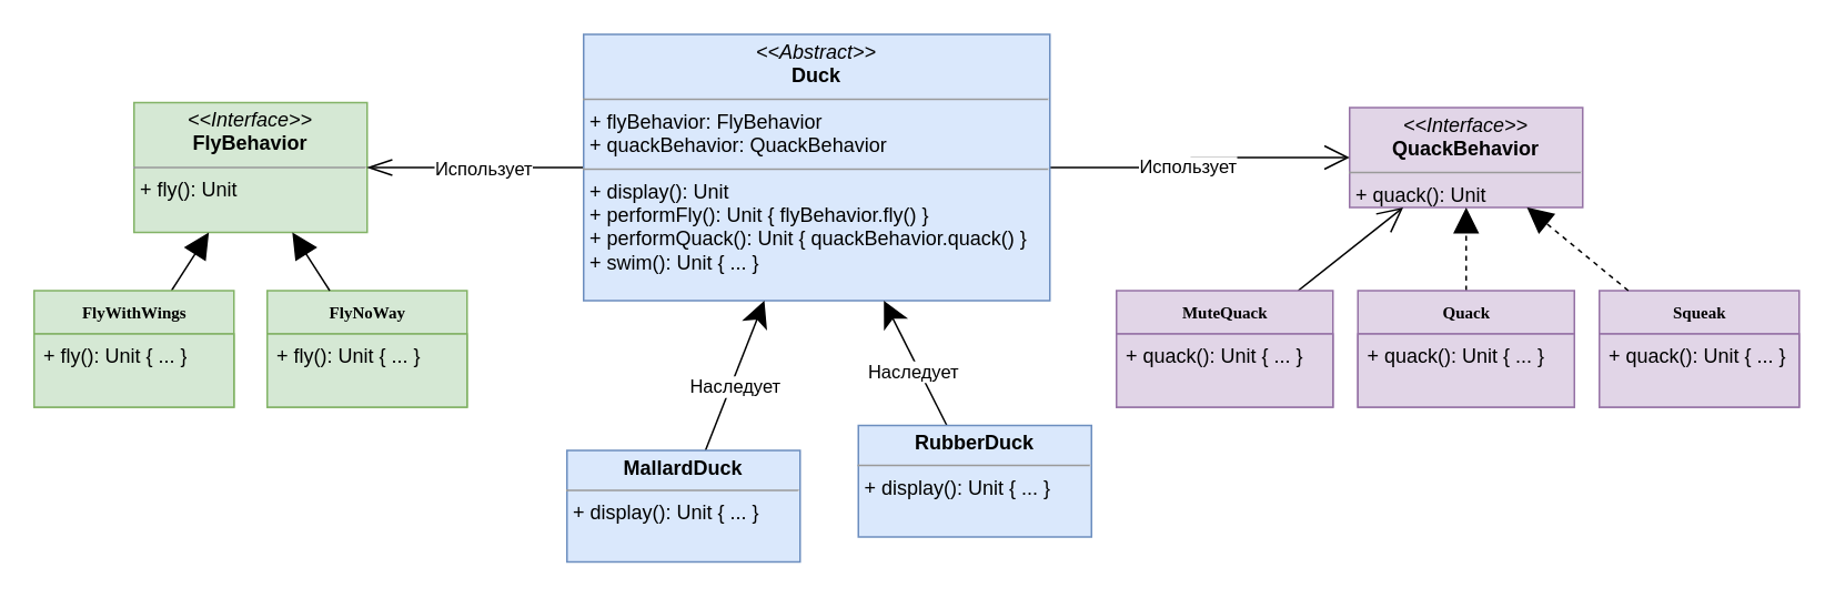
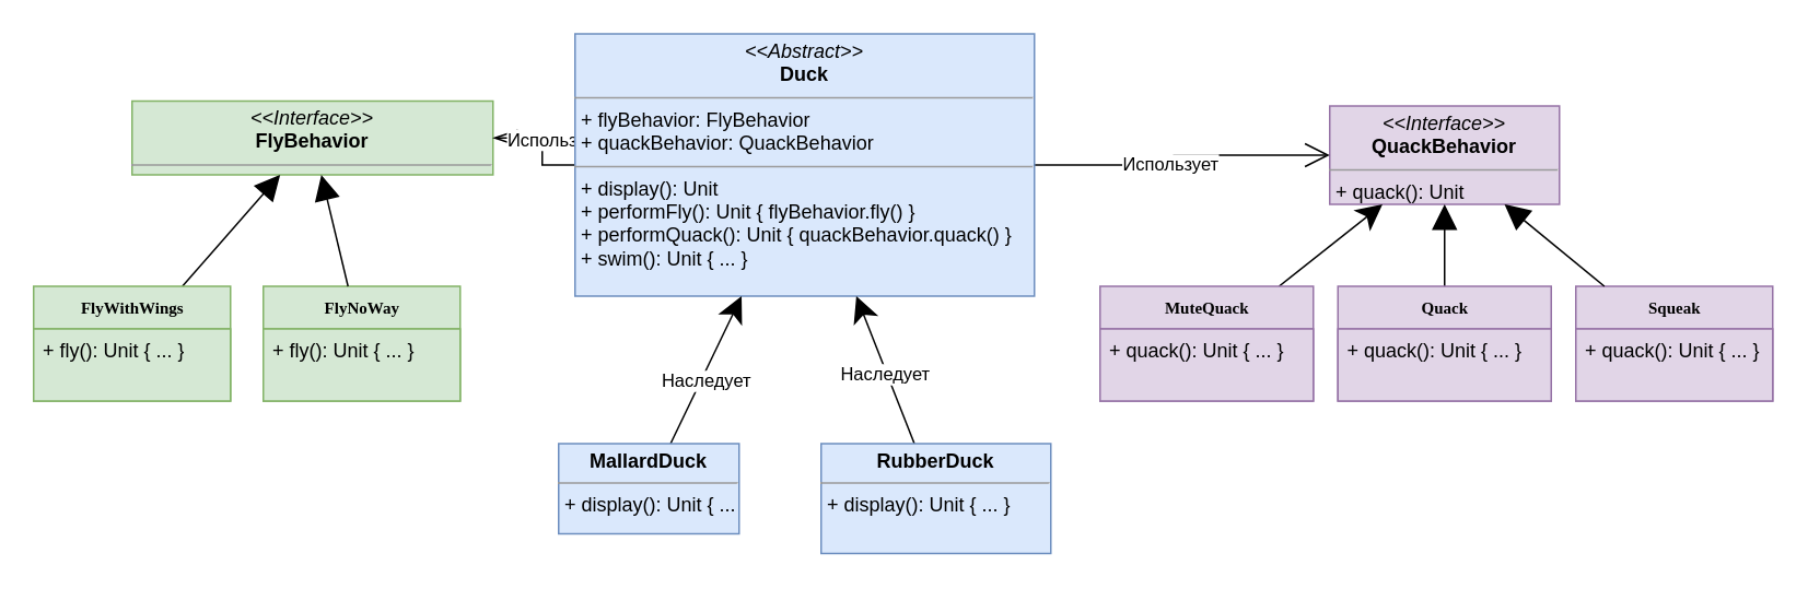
  <mxCell id="0" />
  <mxCell id="1" parent="0" />
- <mxCell id="2" value="&lt;p style=&quot;margin:0px;margin-top:4px;text-align:center;&quot;&gt;&lt;i&gt;&amp;lt;&amp;lt;Interface&amp;gt;&amp;gt;&lt;/i&gt;&lt;br&gt;&lt;b&gt;FlyBehavior&lt;/b&gt;&lt;/p&gt;&lt;hr size=&quot;1&quot;&gt;&lt;p style=&quot;margin:0px;margin-left:4px;&quot;&gt;&lt;/p&gt;&lt;p style=&quot;margin:0px;margin-left:4px;&quot;&gt;+ fly(): Unit&lt;br&gt;&lt;/p&gt;" style="verticalAlign=top;align=left;overflow=fill;fontSize=12;fontFamily=Helvetica;html=1;rounded=0;shadow=0;comic=0;labelBackgroundColor=none;strokeWidth=1;fillColor=#d5e8d4;strokeColor=#82b366;" vertex="1" parent="1"><mxGeometry x="80" y="61" width="140" height="78" as="geometry" /></mxCell>
+ <mxCell id="2" value="&lt;p style=&quot;margin:0px;margin-top:4px;text-align:center;&quot;&gt;&lt;i&gt;&amp;lt;&amp;lt;Interface&amp;gt;&amp;gt;&lt;/i&gt;&lt;br&gt;&lt;b&gt;FlyBehavior&lt;/b&gt;&lt;/p&gt;&lt;hr size=&quot;1&quot;&gt;&lt;p style=&quot;margin:0px;margin-left:4px;&quot;&gt;&lt;/p&gt;&lt;p style=&quot;margin:0px;margin-left:4px;&quot;&gt;+ fly(): Unit&lt;br&gt;&lt;/p&gt;" style="verticalAlign=top;align=left;overflow=fill;fontSize=12;fontFamily=Helvetica;html=1;rounded=0;shadow=0;comic=0;labelBackgroundColor=none;strokeWidth=1;fillColor=#d5e8d4;strokeColor=#82b366;" vertex="1" parent="1"><mxGeometry x="80" y="61" width="220" height="45" as="geometry" /></mxCell>
  <mxCell id="3" style="rounded=1;orthogonalLoop=1;jettySize=auto;html=1;endArrow=block;endFill=1;endSize=13;" edge="1" parent="1" source="4" target="2"><mxGeometry relative="1" as="geometry"><mxPoint x="103" y="304" as="targetPoint" /></mxGeometry></mxCell>
  <mxCell id="4" value="&lt;b&gt;FlyWithWings&lt;/b&gt;" style="swimlane;html=1;fontStyle=0;childLayout=stackLayout;horizontal=1;startSize=26;fillColor=#d5e8d4;horizontalStack=0;resizeParent=1;resizeLast=0;collapsible=1;marginBottom=0;swimlaneFillColor=#ffffff;rounded=0;shadow=0;comic=0;labelBackgroundColor=none;strokeWidth=1;fontFamily=Verdana;fontSize=10;align=center;strokeColor=#82b366;" vertex="1" parent="1"><mxGeometry x="20" y="174" width="120" height="70" as="geometry"><mxRectangle x="1080" y="825" width="90" height="30" as="alternateBounds" /></mxGeometry></mxCell>
  <mxCell id="5" value="&lt;span style=&quot;text-wrap: nowrap;&quot;&gt;+ fly(): Unit { ... }&lt;br&gt;&lt;/span&gt;" style="text;html=1;strokeColor=#82b366;fillColor=#d5e8d4;align=left;verticalAlign=top;spacingLeft=4;spacingRight=4;whiteSpace=wrap;overflow=hidden;rotatable=0;points=[[0,0.5],[1,0.5]];portConstraint=eastwest;" vertex="1" parent="4"><mxGeometry y="26" width="120" height="44" as="geometry" /></mxCell>
  <mxCell id="6" value="&lt;b&gt;FlyNoWay&lt;/b&gt;" style="swimlane;html=1;fontStyle=0;childLayout=stackLayout;horizontal=1;startSize=26;fillColor=#d5e8d4;horizontalStack=0;resizeParent=1;resizeLast=0;collapsible=1;marginBottom=0;swimlaneFillColor=#ffffff;rounded=0;shadow=0;comic=0;labelBackgroundColor=none;strokeWidth=1;fontFamily=Verdana;fontSize=10;align=center;strokeColor=#82b366;" vertex="1" parent="1"><mxGeometry x="160" y="174" width="120" height="70" as="geometry"><mxRectangle x="1080" y="825" width="90" height="30" as="alternateBounds" /></mxGeometry></mxCell>
  <mxCell id="7" value="&lt;span style=&quot;text-wrap: nowrap;&quot;&gt;+ fly(): Unit { ... }&amp;nbsp;&lt;/span&gt;" style="text;html=1;strokeColor=#82b366;fillColor=#d5e8d4;align=left;verticalAlign=top;spacingLeft=4;spacingRight=4;whiteSpace=wrap;overflow=hidden;rotatable=0;points=[[0,0.5],[1,0.5]];portConstraint=eastwest;" vertex="1" parent="6"><mxGeometry y="26" width="120" height="44" as="geometry" /></mxCell>
  <mxCell id="8" style="rounded=1;orthogonalLoop=1;jettySize=auto;html=1;endArrow=block;endFill=1;endSize=13;" edge="1" parent="1" source="6" target="2"><mxGeometry relative="1" as="geometry"><mxPoint x="25" y="347" as="sourcePoint" /><mxPoint x="120" y="314" as="targetPoint" /></mxGeometry></mxCell>
  <mxCell id="9" value="&lt;p style=&quot;margin:0px;margin-top:4px;text-align:center;&quot;&gt;&lt;i&gt;&amp;lt;&amp;lt;Interface&amp;gt;&amp;gt;&lt;/i&gt;&lt;br&gt;&lt;b&gt;QuackBehavior&lt;/b&gt;&lt;br&gt;&lt;/p&gt;&lt;hr size=&quot;1&quot;&gt;&lt;p style=&quot;margin:0px;margin-left:4px;&quot;&gt;&lt;/p&gt;&lt;p style=&quot;margin:0px;margin-left:4px;&quot;&gt;+ quack(): Unit&lt;br&gt;&lt;/p&gt;" style="verticalAlign=top;align=left;overflow=fill;fontSize=12;fontFamily=Helvetica;html=1;rounded=0;shadow=0;comic=0;labelBackgroundColor=none;strokeWidth=1;fillColor=#e1d5e7;strokeColor=#9673a6;" vertex="1" parent="1"><mxGeometry x="810" y="64" width="140" height="60" as="geometry" /></mxCell>
- <mxCell id="10" style="rounded=1;orthogonalLoop=1;jettySize=auto;html=1;endArrow=block;endFill=1;endSize=13;dashed=1;" edge="1" parent="1" source="11" target="9"><mxGeometry relative="1" as="geometry"><mxPoint x="598" y="447" as="targetPoint" /></mxGeometry></mxCell>
+ <mxCell id="10" style="rounded=1;orthogonalLoop=1;jettySize=auto;html=1;endArrow=block;endFill=1;endSize=13;" edge="1" parent="1" source="11" target="9"><mxGeometry relative="1" as="geometry"><mxPoint x="598" y="447" as="targetPoint" /></mxGeometry></mxCell>
  <mxCell id="11" value="&lt;b&gt;Quack&lt;/b&gt;" style="swimlane;html=1;fontStyle=0;childLayout=stackLayout;horizontal=1;startSize=26;fillColor=#e1d5e7;horizontalStack=0;resizeParent=1;resizeLast=0;collapsible=1;marginBottom=0;swimlaneFillColor=#ffffff;rounded=0;shadow=0;comic=0;labelBackgroundColor=none;strokeWidth=1;fontFamily=Verdana;fontSize=10;align=center;strokeColor=#9673a6;" vertex="1" parent="1"><mxGeometry x="815" y="174" width="130" height="70" as="geometry"><mxRectangle x="1080" y="825" width="90" height="30" as="alternateBounds" /></mxGeometry></mxCell>
  <mxCell id="12" value="&lt;span style=&quot;text-wrap: nowrap;&quot;&gt;+&amp;nbsp;&lt;/span&gt;&lt;span style=&quot;text-wrap: nowrap;&quot;&gt;quack&lt;/span&gt;&lt;span style=&quot;text-wrap: nowrap;&quot;&gt;(): Unit { ... }&amp;nbsp;&lt;/span&gt;" style="text;html=1;strokeColor=#9673a6;fillColor=#e1d5e7;align=left;verticalAlign=top;spacingLeft=4;spacingRight=4;whiteSpace=wrap;overflow=hidden;rotatable=0;points=[[0,0.5],[1,0.5]];portConstraint=eastwest;" vertex="1" parent="11"><mxGeometry y="26" width="130" height="44" as="geometry" /></mxCell>
  <mxCell id="13" value="&lt;b&gt;Squeak&lt;/b&gt;" style="swimlane;html=1;fontStyle=0;childLayout=stackLayout;horizontal=1;startSize=26;fillColor=#e1d5e7;horizontalStack=0;resizeParent=1;resizeLast=0;collapsible=1;marginBottom=0;swimlaneFillColor=#ffffff;rounded=0;shadow=0;comic=0;labelBackgroundColor=none;strokeWidth=1;fontFamily=Verdana;fontSize=10;align=center;strokeColor=#9673a6;" vertex="1" parent="1"><mxGeometry x="960" y="174" width="120" height="70" as="geometry"><mxRectangle x="1080" y="825" width="90" height="30" as="alternateBounds" /></mxGeometry></mxCell>
  <mxCell id="14" value="&lt;span style=&quot;text-wrap: nowrap;&quot;&gt;+&amp;nbsp;&lt;/span&gt;&lt;span style=&quot;text-wrap: nowrap;&quot;&gt;quack&lt;/span&gt;&lt;span style=&quot;text-wrap: nowrap;&quot;&gt;(): Unit { ... }&amp;nbsp;&lt;/span&gt;" style="text;html=1;strokeColor=#9673a6;fillColor=#e1d5e7;align=left;verticalAlign=top;spacingLeft=4;spacingRight=4;whiteSpace=wrap;overflow=hidden;rotatable=0;points=[[0,0.5],[1,0.5]];portConstraint=eastwest;" vertex="1" parent="13"><mxGeometry y="26" width="120" height="44" as="geometry" /></mxCell>
- <mxCell id="15" style="rounded=1;orthogonalLoop=1;jettySize=auto;html=1;endArrow=block;endFill=1;endSize=13;dashed=1;" edge="1" parent="1" source="13" target="9"><mxGeometry relative="1" as="geometry"><mxPoint x="520" y="490" as="sourcePoint" /><mxPoint x="615" y="457" as="targetPoint" /></mxGeometry></mxCell>
- <mxCell id="16" style="rounded=0;orthogonalLoop=1;jettySize=auto;html=1;endSize=13;endArrow=open;" edge="1" parent="1" source="17" target="9"><mxGeometry relative="1" as="geometry" /></mxCell>
+ <mxCell id="15" style="rounded=1;orthogonalLoop=1;jettySize=auto;html=1;endArrow=block;endFill=1;endSize=13;" edge="1" parent="1" source="13" target="9"><mxGeometry relative="1" as="geometry"><mxPoint x="520" y="490" as="sourcePoint" /><mxPoint x="615" y="457" as="targetPoint" /></mxGeometry></mxCell>
+ <mxCell id="16" style="rounded=0;orthogonalLoop=1;jettySize=auto;html=1;endSize=13;" edge="1" parent="1" source="17" target="9"><mxGeometry relative="1" as="geometry" /></mxCell>
  <mxCell id="17" value="&lt;b&gt;MuteQuack&lt;/b&gt;" style="swimlane;html=1;fontStyle=0;childLayout=stackLayout;horizontal=1;startSize=26;fillColor=#e1d5e7;horizontalStack=0;resizeParent=1;resizeLast=0;collapsible=1;marginBottom=0;swimlaneFillColor=#ffffff;rounded=0;shadow=0;comic=0;labelBackgroundColor=none;strokeWidth=1;fontFamily=Verdana;fontSize=10;align=center;strokeColor=#9673a6;" vertex="1" parent="1"><mxGeometry x="670" y="174" width="130" height="70" as="geometry"><mxRectangle x="1080" y="825" width="90" height="30" as="alternateBounds" /></mxGeometry></mxCell>
  <mxCell id="18" value="&lt;span style=&quot;text-wrap: nowrap;&quot;&gt;+&amp;nbsp;&lt;/span&gt;&lt;span style=&quot;text-wrap: nowrap;&quot;&gt;quack&lt;/span&gt;&lt;span style=&quot;text-wrap: nowrap;&quot;&gt;(): Unit { ... }&amp;nbsp;&lt;/span&gt;" style="text;html=1;strokeColor=#9673a6;fillColor=#e1d5e7;align=left;verticalAlign=top;spacingLeft=4;spacingRight=4;whiteSpace=wrap;overflow=hidden;rotatable=0;points=[[0,0.5],[1,0.5]];portConstraint=eastwest;" vertex="1" parent="17"><mxGeometry y="26" width="130" height="44" as="geometry" /></mxCell>
  <mxCell id="19" style="edgeStyle=orthogonalEdgeStyle;rounded=0;orthogonalLoop=1;jettySize=auto;html=1;endArrow=openThin;endFill=0;endSize=13;" edge="1" parent="1" source="23" target="2"><mxGeometry relative="1" as="geometry" /></mxCell>
  <mxCell id="20" value="Использует" style="edgeLabel;html=1;align=center;verticalAlign=middle;resizable=0;points=[];" vertex="1" connectable="0" parent="19"><mxGeometry x="0.066" y="1" relative="1" as="geometry"><mxPoint x="8" y="-1" as="offset" /></mxGeometry></mxCell>
  <mxCell id="21" style="edgeStyle=orthogonalEdgeStyle;rounded=0;orthogonalLoop=1;jettySize=auto;html=1;endArrow=open;endFill=0;endSize=13;" edge="1" parent="1" source="23" target="9"><mxGeometry relative="1" as="geometry"><mxPoint x="680" y="100.067" as="sourcePoint" /></mxGeometry></mxCell>
  <mxCell id="22" value="Использует" style="edgeLabel;html=1;align=center;verticalAlign=middle;resizable=0;points=[];" vertex="1" connectable="0" parent="21"><mxGeometry x="-0.115" y="1" relative="1" as="geometry"><mxPoint as="offset" /></mxGeometry></mxCell>
  <mxCell id="23" value="&lt;p style=&quot;margin:0px;margin-top:4px;text-align:center;&quot;&gt;&lt;i&gt;&amp;lt;&amp;lt;Abstract&amp;gt;&amp;gt;&lt;/i&gt;&lt;br&gt;&lt;b&gt;Duck&lt;/b&gt;&lt;/p&gt;&lt;hr size=&quot;1&quot;&gt;&lt;p style=&quot;margin:0px;margin-left:4px;&quot;&gt;+ flyBehavior: FlyBehavior&lt;br&gt;+ quackBehavior: QuackBehavior&lt;/p&gt;&lt;hr size=&quot;1&quot;&gt;&lt;p style=&quot;margin:0px;margin-left:4px;&quot;&gt;+ display(): Unit&lt;/p&gt;&lt;p style=&quot;margin:0px;margin-left:4px;&quot;&gt;+ performFly(): Unit&amp;nbsp;&lt;span style=&quot;background-color: initial;&quot;&gt;{ flyBehavior.fly() }&lt;/span&gt;&lt;/p&gt;&lt;p style=&quot;margin:0px;margin-left:4px;&quot;&gt;+ performQuack(): Unit { quackBehavior.quack() }&lt;br&gt;+ swim(): Unit { ... }&amp;nbsp;&lt;br&gt;&lt;/p&gt;" style="verticalAlign=top;align=left;overflow=fill;fontSize=12;fontFamily=Helvetica;html=1;rounded=0;shadow=0;comic=0;labelBackgroundColor=none;strokeWidth=1;fillColor=#dae8fc;strokeColor=#6c8ebf;" vertex="1" parent="1"><mxGeometry x="350" y="20" width="280" height="160" as="geometry" /></mxCell>
  <mxCell id="24" style="rounded=0;orthogonalLoop=1;jettySize=auto;html=1;endSize=13;" edge="1" parent="1" source="26" target="23"><mxGeometry relative="1" as="geometry" /></mxCell>
  <mxCell id="25" value="Наследует" style="edgeLabel;html=1;align=center;verticalAlign=middle;resizable=0;points=[];" vertex="1" connectable="0" parent="24"><mxGeometry x="-0.033" relative="1" as="geometry"><mxPoint y="5" as="offset" /></mxGeometry></mxCell>
- <mxCell id="26" value="&lt;p style=&quot;margin:0px;margin-top:4px;text-align:center;&quot;&gt;&lt;b&gt;MallardDuck&lt;/b&gt;&lt;/p&gt;&lt;hr size=&quot;1&quot;&gt;&lt;p style=&quot;margin:0px;margin-left:4px;&quot;&gt;&lt;span style=&quot;background-color: initial;&quot;&gt;+ display(): Unit { ... }&lt;/span&gt;&lt;/p&gt;" style="verticalAlign=top;align=left;overflow=fill;fontSize=12;fontFamily=Helvetica;html=1;rounded=0;shadow=0;comic=0;labelBackgroundColor=none;strokeWidth=1;fillColor=#dae8fc;strokeColor=#6c8ebf;" vertex="1" parent="1"><mxGeometry x="340" y="270" width="140" height="67" as="geometry" /></mxCell>
+ <mxCell id="26" value="&lt;p style=&quot;margin:0px;margin-top:4px;text-align:center;&quot;&gt;&lt;b&gt;MallardDuck&lt;/b&gt;&lt;/p&gt;&lt;hr size=&quot;1&quot;&gt;&lt;p style=&quot;margin:0px;margin-left:4px;&quot;&gt;&lt;span style=&quot;background-color: initial;&quot;&gt;+ display(): Unit { ... }&lt;/span&gt;&lt;/p&gt;" style="verticalAlign=top;align=left;overflow=fill;fontSize=12;fontFamily=Helvetica;html=1;rounded=0;shadow=0;comic=0;labelBackgroundColor=none;strokeWidth=1;fillColor=#dae8fc;strokeColor=#6c8ebf;" vertex="1" parent="1"><mxGeometry x="340" y="270" width="110" height="55" as="geometry" /></mxCell>
  <mxCell id="27" style="rounded=0;orthogonalLoop=1;jettySize=auto;html=1;endSize=13;" edge="1" parent="1" source="29" target="23"><mxGeometry relative="1" as="geometry" /></mxCell>
  <mxCell id="28" value="Наследует" style="edgeLabel;html=1;align=center;verticalAlign=middle;resizable=0;points=[];" vertex="1" connectable="0" parent="27"><mxGeometry x="0.223" y="-3" relative="1" as="geometry"><mxPoint y="14" as="offset" /></mxGeometry></mxCell>
- <mxCell id="29" value="&lt;p style=&quot;margin:0px;margin-top:4px;text-align:center;&quot;&gt;&lt;b&gt;RubberDuck&lt;/b&gt;&lt;br&gt;&lt;/p&gt;&lt;hr size=&quot;1&quot;&gt;&lt;p style=&quot;margin:0px;margin-left:4px;&quot;&gt;&lt;span style=&quot;background-color: initial;&quot;&gt;+ display(): Unit { ... }&lt;/span&gt;&lt;/p&gt;" style="verticalAlign=top;align=left;overflow=fill;fontSize=12;fontFamily=Helvetica;html=1;rounded=0;shadow=0;comic=0;labelBackgroundColor=none;strokeWidth=1;fillColor=#dae8fc;strokeColor=#6c8ebf;" vertex="1" parent="1"><mxGeometry x="515" y="255" width="140" height="67" as="geometry" /></mxCell>
+ <mxCell id="29" value="&lt;p style=&quot;margin:0px;margin-top:4px;text-align:center;&quot;&gt;&lt;b&gt;RubberDuck&lt;/b&gt;&lt;br&gt;&lt;/p&gt;&lt;hr size=&quot;1&quot;&gt;&lt;p style=&quot;margin:0px;margin-left:4px;&quot;&gt;&lt;span style=&quot;background-color: initial;&quot;&gt;+ display(): Unit { ... }&lt;/span&gt;&lt;/p&gt;" style="verticalAlign=top;align=left;overflow=fill;fontSize=12;fontFamily=Helvetica;html=1;rounded=0;shadow=0;comic=0;labelBackgroundColor=none;strokeWidth=1;fillColor=#dae8fc;strokeColor=#6c8ebf;" vertex="1" parent="1"><mxGeometry x="500" y="270" width="140" height="67" as="geometry" /></mxCell>
